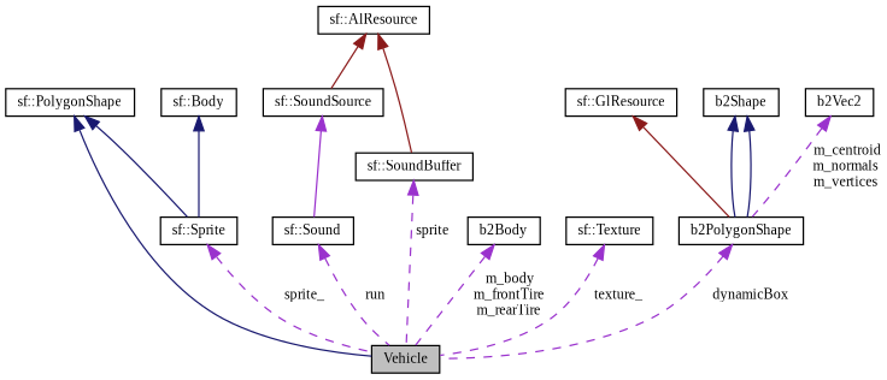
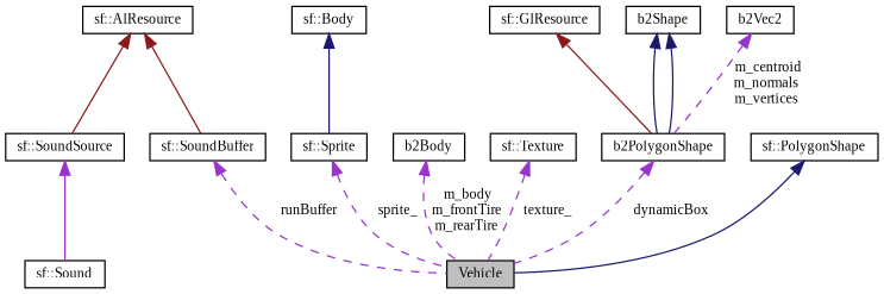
  digraph {
    fontname="Liberation Serif"
    node [color=black fillcolor=white fontname="Liberation Serif" fontsize=10 shape=record style=filled]
    edge [color=darkorchid3 dir=back fontname="Liberation Serif" fontsize=10 labelfontname=Helvetica labelfontsize=10 style=solid]
    n1 [fillcolor=grey75 fontcolor=black height=0.2 label=Vehicle width=0.4]
    n2 [height=0.2 label="sf::PolygonShape" width=0.4]
    n3 [height=0.2 label="sf::Sprite" width=0.4]
    n4 [height=0.2 label="sf::Sound" width=0.4]
    n5 [height=0.2 label="sf::SoundSource" width=0.4]
    n6 [height=0.2 label="sf::AlResource" width=0.4]
    n7 [height=0.2 label="sf::SoundBuffer" width=0.4]
    n8 [height=0.2 label=b2Body width=0.4]
    n9 [height=0.2 label="sf::Texture" width=0.4]
    n10 [height=0.2 label="sf::GlResource" width=0.4]
    n11 [height=0.2 label=b2PolygonShape width=0.4]
    n12 [height=0.2 label=b2Shape width=0.4]
    n13 [height=0.2 label=b2Vec2 width=0.4]
    n14 [height=0.2 label="sf::Body" width=0.4]
    n2 -> n1 [color=midnightblue]
-   n2 -> n3 [color=midnightblue]
    n3 -> n1 [label=" sprite_" style=dashed]
-   n4 -> n1 [label=" run" style=dashed]
    n5 -> n4
    n6 -> n5 [color=firebrick4]
    n6 -> n7 [color=firebrick4]
-   n7 -> n1 [label=" sprite" style=dashed]
+   n7 -> n1 [label=" runBuffer" style=dashed]
    n8 -> n1 [label=" m_body\nm_frontTire\nm_rearTire" style=dashed]
    n9 -> n1 [label=" texture_" style=dashed]
    n10 -> n11 [color=firebrick4]
    n11 -> n1 [label=" dynamicBox" style=dashed]
    n12 -> n11 [color=midnightblue]
    n12 -> n11 [color=midnightblue]
    n13 -> n11 [label=" m_centroid\nm_normals\nm_vertices" style=dashed]
    n14 -> n3 [color=midnightblue]
  }
